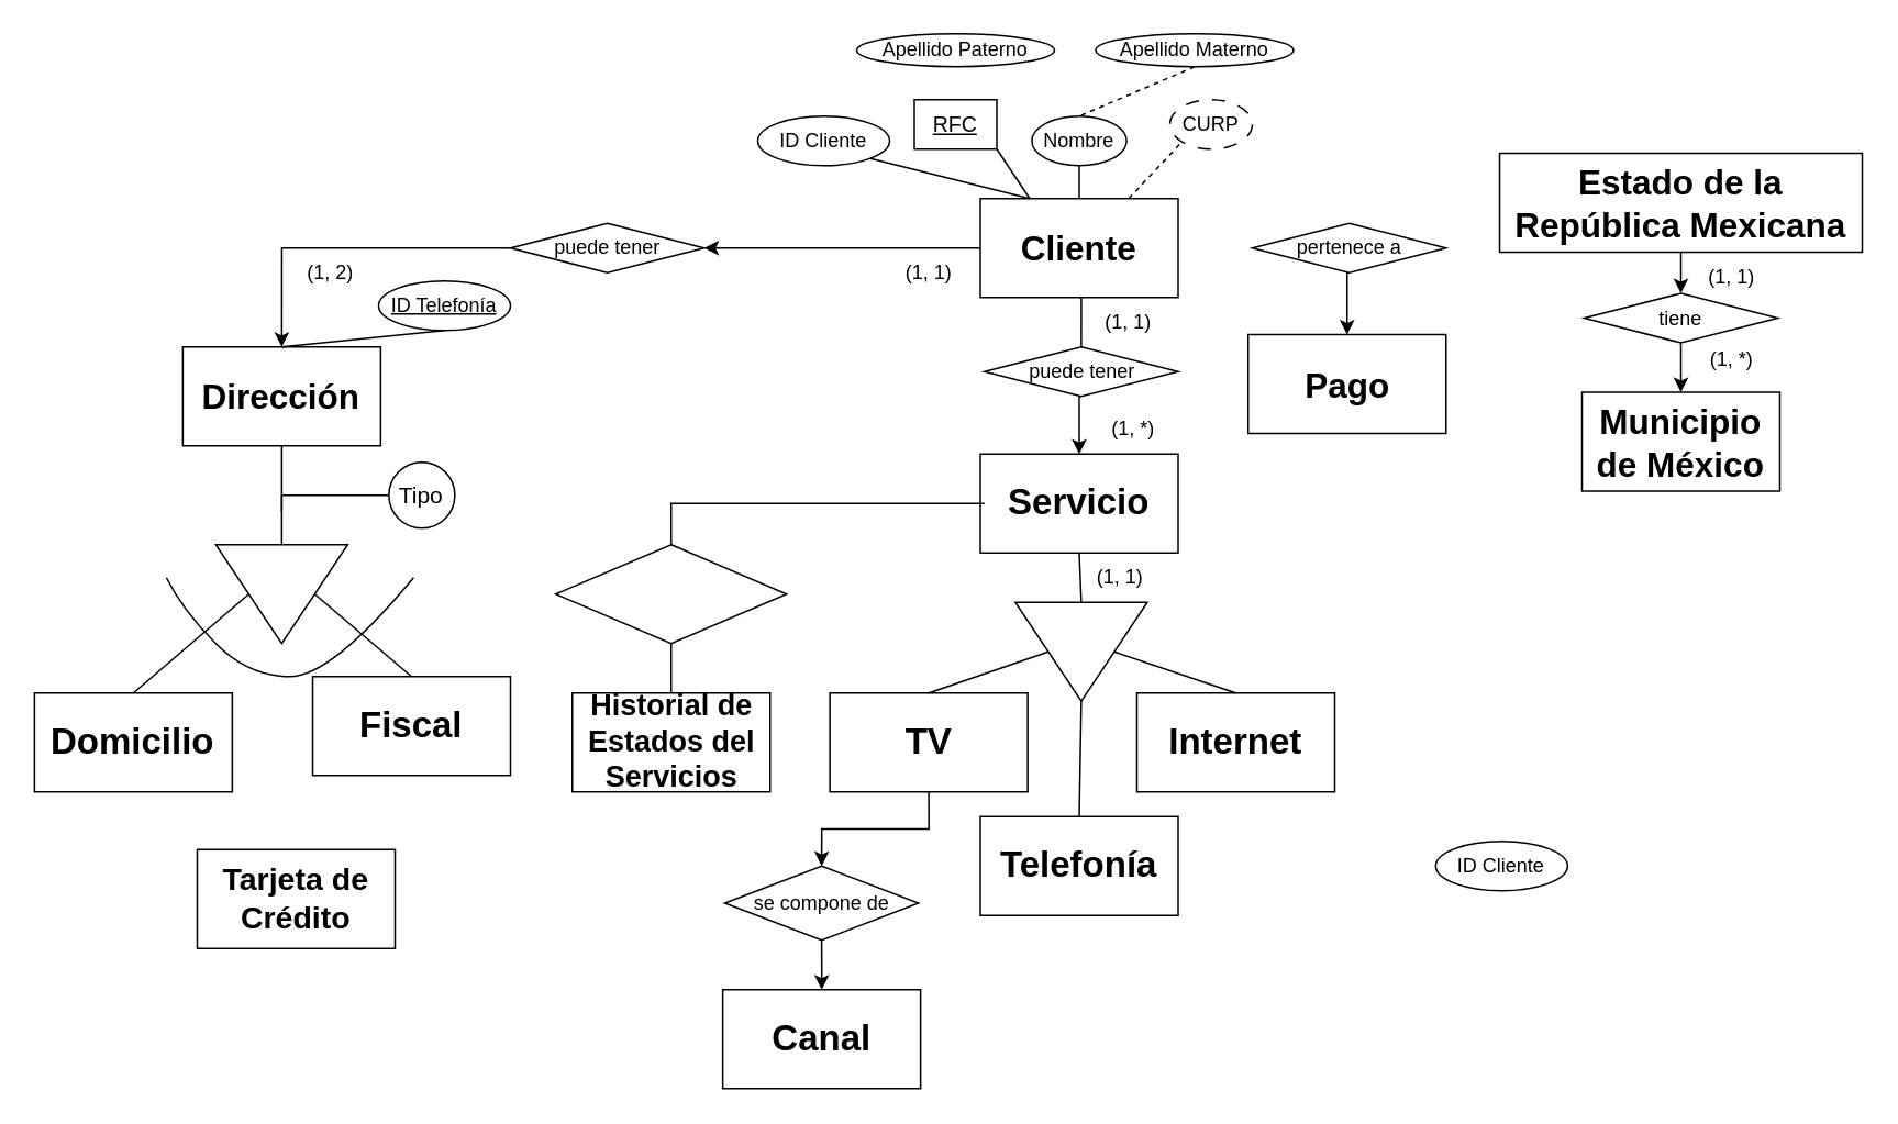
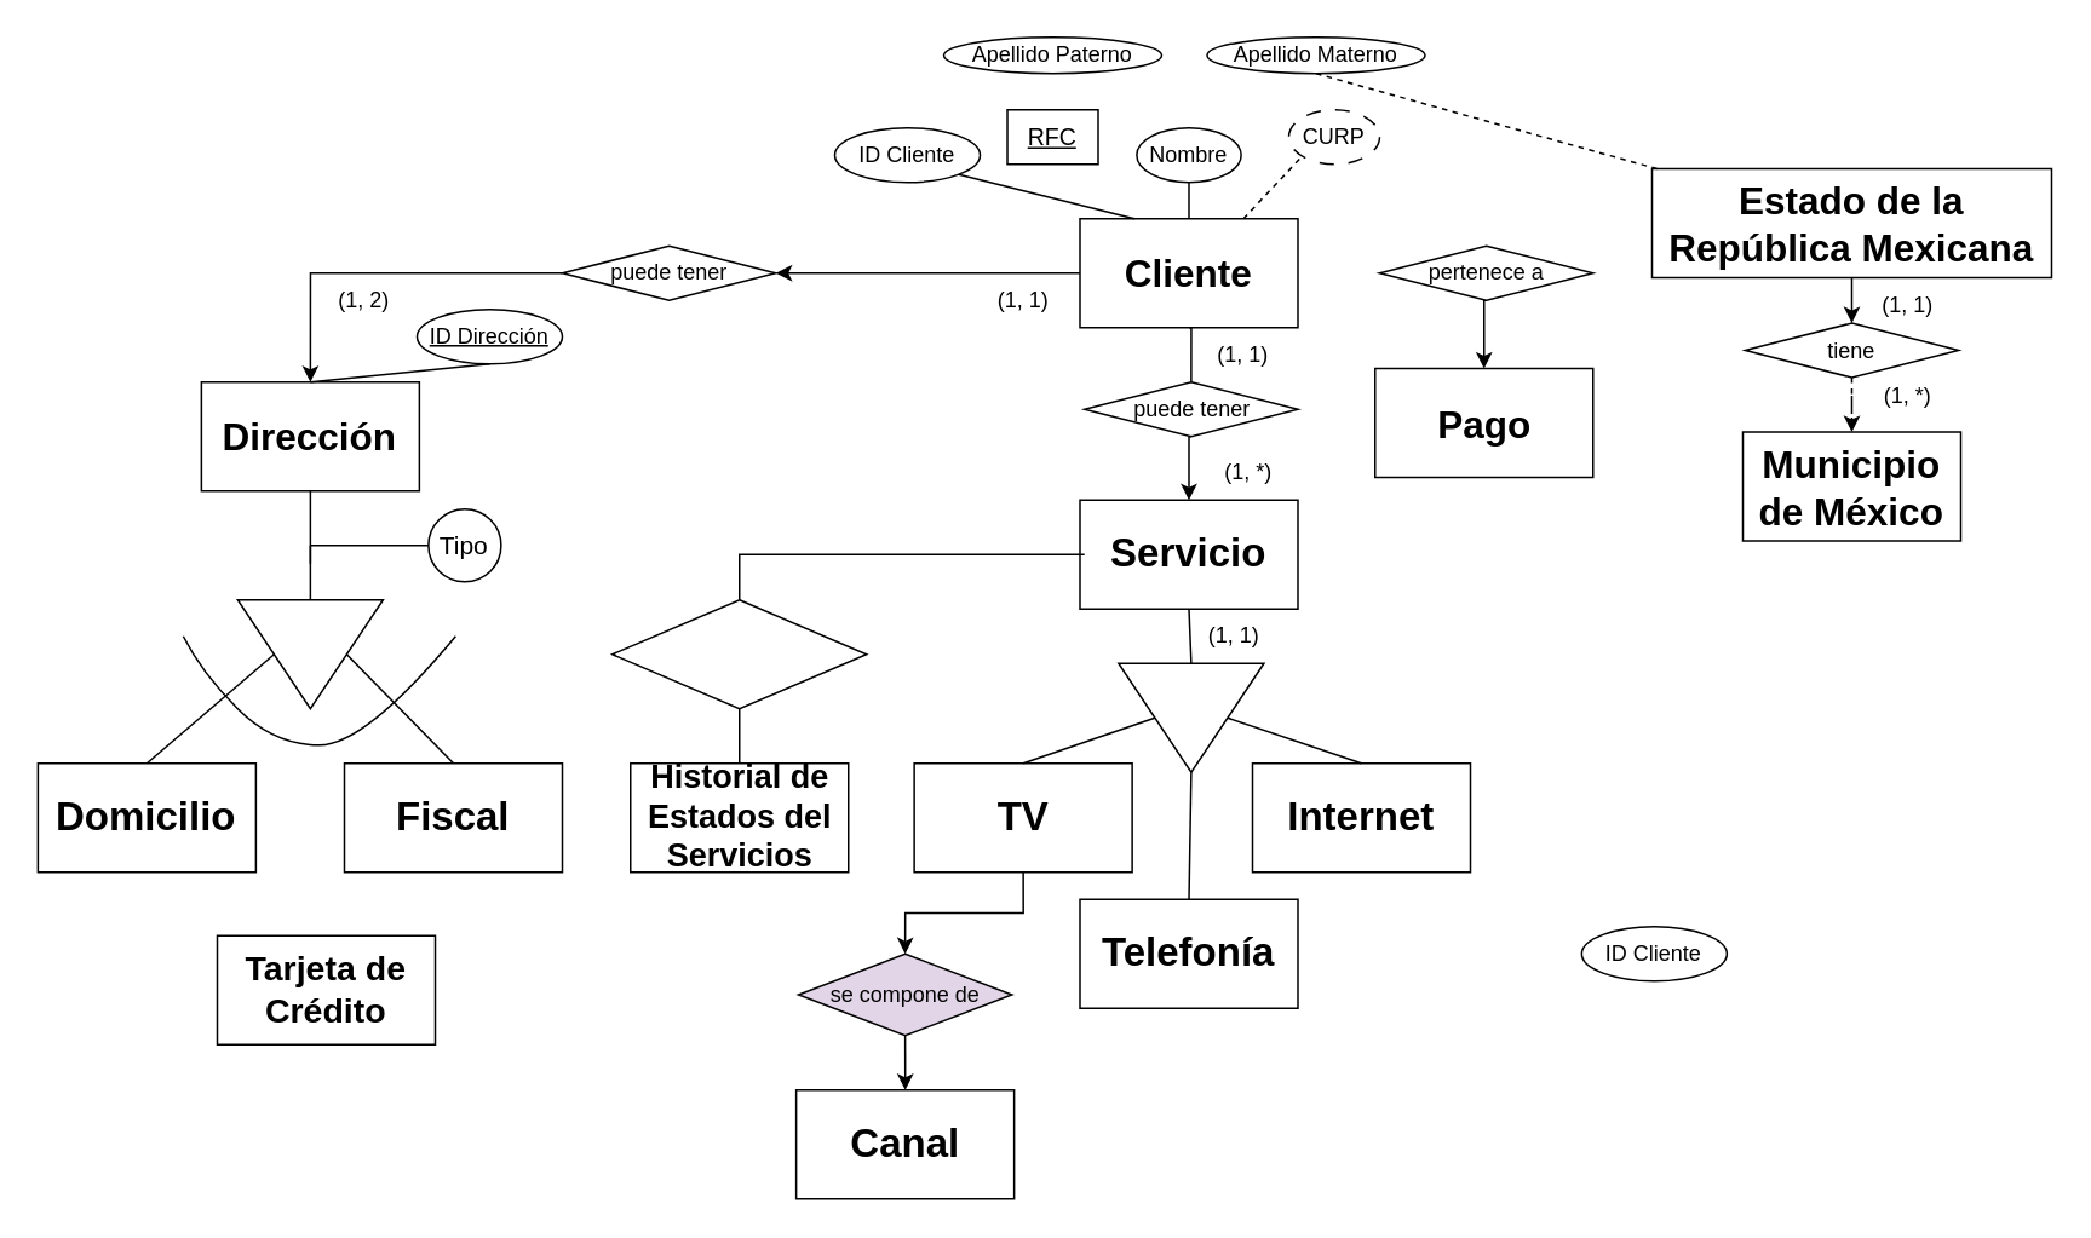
  <mxCell id="0" />
  <mxCell id="1" parent="0" />
  <mxCell id="2" style="edgeStyle=orthogonalEdgeStyle;rounded=0;orthogonalLoop=1;jettySize=auto;html=1;exitX=0.5;exitY=1;exitDx=0;exitDy=0;entryX=0.5;entryY=0;entryDx=0;entryDy=0;endArrow=none;startFill=0;" edge="1" parent="1" source="4" target="50"><mxGeometry relative="1" as="geometry" /></mxCell>
  <mxCell id="3" style="edgeStyle=orthogonalEdgeStyle;rounded=0;orthogonalLoop=1;jettySize=auto;html=1;exitX=0;exitY=0.5;exitDx=0;exitDy=0;entryX=1;entryY=0.5;entryDx=0;entryDy=0;" edge="1" parent="1" source="4" target="54"><mxGeometry relative="1" as="geometry" /></mxCell>
  <mxCell id="4" value="&lt;font style=&quot;font-size: 21px;&quot;&gt;&lt;b&gt;Cliente&lt;/b&gt;&lt;/font&gt;" style="rounded=0;whiteSpace=wrap;html=1;" vertex="1" parent="1"><mxGeometry x="594" y="120" width="120" height="60" as="geometry" /></mxCell>
  <mxCell id="5" value="&lt;font style=&quot;font-size: 21px;&quot;&gt;&lt;b&gt;&lt;font&gt;Dirección&lt;/font&gt;&lt;/b&gt;&lt;/font&gt;" style="rounded=0;whiteSpace=wrap;html=1;" vertex="1" parent="1"><mxGeometry x="110.25" y="210" width="120" height="60" as="geometry" /></mxCell>
  <mxCell id="6" style="edgeStyle=orthogonalEdgeStyle;rounded=0;orthogonalLoop=1;jettySize=auto;html=1;exitX=0.5;exitY=1;exitDx=0;exitDy=0;entryX=0.5;entryY=0;entryDx=0;entryDy=0;" edge="1" parent="1" source="7" target="58"><mxGeometry relative="1" as="geometry" /></mxCell>
  <mxCell id="7" value="&lt;b&gt;&lt;font style=&quot;font-size: 21px;&quot;&gt;Estado de la República Mexicana&lt;/font&gt;&lt;/b&gt;" style="rounded=0;whiteSpace=wrap;html=1;" vertex="1" parent="1"><mxGeometry x="909" y="92.5" width="220" height="60" as="geometry" /></mxCell>
  <mxCell id="8" value="&lt;b&gt;&lt;font style=&quot;font-size: 21px;&quot;&gt;Municipio de México&lt;/font&gt;&lt;/b&gt;" style="rounded=0;whiteSpace=wrap;html=1;" vertex="1" parent="1"><mxGeometry x="959" y="237.5" width="120" height="60" as="geometry" /></mxCell>
  <mxCell id="9" value="&lt;b&gt;&lt;font style=&quot;font-size: 22px;&quot;&gt;Servicio&lt;/font&gt;&lt;/b&gt;" style="rounded=0;whiteSpace=wrap;html=1;" vertex="1" parent="1"><mxGeometry x="594" y="275" width="120" height="60" as="geometry" /></mxCell>
  <mxCell id="10" style="edgeStyle=orthogonalEdgeStyle;rounded=0;orthogonalLoop=1;jettySize=auto;html=1;exitX=0.5;exitY=1;exitDx=0;exitDy=0;entryX=0.5;entryY=0;entryDx=0;entryDy=0;" edge="1" parent="1" source="11" target="66"><mxGeometry relative="1" as="geometry" /></mxCell>
  <mxCell id="11" value="&lt;b&gt;&lt;font style=&quot;font-size: 22px;&quot;&gt;TV&lt;/font&gt;&lt;/b&gt;" style="rounded=0;whiteSpace=wrap;html=1;" vertex="1" parent="1"><mxGeometry x="502.75" y="420" width="120" height="60" as="geometry" /></mxCell>
  <mxCell id="12" value="&lt;b&gt;&lt;font style=&quot;font-size: 22px;&quot;&gt;Telefonía&lt;/font&gt;&lt;/b&gt;" style="rounded=0;whiteSpace=wrap;html=1;" vertex="1" parent="1"><mxGeometry x="594" y="495" width="120" height="60" as="geometry" /></mxCell>
  <mxCell id="13" value="&lt;b&gt;&lt;font style=&quot;font-size: 22px;&quot;&gt;Internet&lt;/font&gt;&lt;/b&gt;" style="rounded=0;whiteSpace=wrap;html=1;" vertex="1" parent="1"><mxGeometry x="689" y="420" width="120" height="60" as="geometry" /></mxCell>
  <mxCell id="14" value="" style="triangle;whiteSpace=wrap;html=1;rotation=90;" vertex="1" parent="1"><mxGeometry x="625.25" y="355" width="60" height="80" as="geometry" /></mxCell>
  <mxCell id="15" value="" style="endArrow=none;html=1;rounded=0;entryX=0.5;entryY=1;entryDx=0;entryDy=0;exitX=0;exitY=0.5;exitDx=0;exitDy=0;" edge="1" parent="1" source="14" target="9"><mxGeometry width="50" height="50" relative="1" as="geometry"><mxPoint x="796.5" y="425" as="sourcePoint" /><mxPoint x="846.5" y="375" as="targetPoint" /></mxGeometry></mxCell>
  <mxCell id="16" value="" style="endArrow=none;html=1;rounded=0;exitX=0.5;exitY=0;exitDx=0;exitDy=0;entryX=0.5;entryY=1;entryDx=0;entryDy=0;" edge="1" parent="1" source="11" target="14"><mxGeometry width="50" height="50" relative="1" as="geometry"><mxPoint x="796.5" y="425" as="sourcePoint" /><mxPoint x="846.5" y="375" as="targetPoint" /></mxGeometry></mxCell>
  <mxCell id="17" value="" style="endArrow=none;html=1;rounded=0;exitX=0.5;exitY=0;exitDx=0;exitDy=0;entryX=1;entryY=0.5;entryDx=0;entryDy=0;" edge="1" parent="1" source="12" target="14"><mxGeometry width="50" height="50" relative="1" as="geometry"><mxPoint x="546.5" y="495" as="sourcePoint" /><mxPoint x="646.5" y="425" as="targetPoint" /></mxGeometry></mxCell>
  <mxCell id="18" value="" style="endArrow=none;html=1;rounded=0;exitX=0.5;exitY=0;exitDx=0;exitDy=0;entryX=0.5;entryY=0;entryDx=0;entryDy=0;" edge="1" parent="1" source="13" target="14"><mxGeometry width="50" height="50" relative="1" as="geometry"><mxPoint x="566.5" y="455" as="sourcePoint" /><mxPoint x="646.5" y="425" as="targetPoint" /></mxGeometry></mxCell>
  <mxCell id="19" value="&lt;b&gt;&lt;font style=&quot;font-size: 21px;&quot;&gt;Pago&lt;/font&gt;&lt;/b&gt;" style="rounded=0;whiteSpace=wrap;html=1;" vertex="1" parent="1"><mxGeometry x="756.5" y="202.5" width="120" height="60" as="geometry" /></mxCell>
  <mxCell id="20" value="&lt;b&gt;&lt;font style=&quot;font-size: 19px;&quot;&gt;Tarjeta de Crédito&lt;/font&gt;&lt;/b&gt;" style="rounded=0;whiteSpace=wrap;html=1;" vertex="1" parent="1"><mxGeometry x="119" y="515" width="120" height="60" as="geometry" /></mxCell>
  <mxCell id="21" value="&lt;font style=&quot;font-size: 18px;&quot;&gt;&lt;b&gt;Historial de Estados del Servicio&lt;font&gt;s&lt;/font&gt;&lt;/b&gt;&lt;/font&gt;" style="rounded=0;whiteSpace=wrap;html=1;" vertex="1" parent="1"><mxGeometry x="346.5" y="420" width="120" height="60" as="geometry" /></mxCell>
  <mxCell id="22" style="edgeStyle=orthogonalEdgeStyle;rounded=0;orthogonalLoop=1;jettySize=auto;html=1;exitX=0.5;exitY=1;exitDx=0;exitDy=0;entryX=0.5;entryY=0;entryDx=0;entryDy=0;endArrow=none;startFill=0;" edge="1" parent="1" source="24" target="21"><mxGeometry relative="1" as="geometry" /></mxCell>
  <mxCell id="23" style="edgeStyle=orthogonalEdgeStyle;rounded=0;orthogonalLoop=1;jettySize=auto;html=1;exitX=0.5;exitY=0;exitDx=0;exitDy=0;entryX=0;entryY=0.5;entryDx=0;entryDy=0;endArrow=none;startFill=0;" edge="1" parent="1" source="24" target="9"><mxGeometry relative="1" as="geometry"><Array as="points"><mxPoint x="406.5" y="305" /><mxPoint x="596.5" y="305" /></Array></mxGeometry></mxCell>
  <mxCell id="24" value="" style="rhombus;whiteSpace=wrap;html=1;" vertex="1" parent="1"><mxGeometry x="336.5" y="330" width="140" height="60" as="geometry" /></mxCell>
  <mxCell id="25" value="&lt;font style=&quot;font-size: 13px;&quot;&gt;&lt;u&gt;RFC&lt;/u&gt;&lt;/font&gt;" style="whiteSpace=wrap;html=1;rounded=0;" vertex="1" parent="1"><mxGeometry x="554" y="60" width="50" height="30" as="geometry" /></mxCell>
  <mxCell id="26" value="Nombre" style="ellipse;whiteSpace=wrap;html=1;" vertex="1" parent="1"><mxGeometry x="625.25" y="70" width="57.5" height="30" as="geometry" /></mxCell>
- <mxCell id="27" value="" style="endArrow=none;html=1;rounded=0;exitX=0.25;exitY=0;exitDx=0;exitDy=0;entryX=1;entryY=1;entryDx=0;entryDy=0;" edge="1" parent="1" source="4" target="25"><mxGeometry width="50" height="50" relative="1" as="geometry"><mxPoint x="594" y="90" as="sourcePoint" /><mxPoint x="644" y="40" as="targetPoint" /></mxGeometry></mxCell>
  <mxCell id="28" value="" style="endArrow=none;html=1;rounded=0;exitX=0.5;exitY=0;exitDx=0;exitDy=0;entryX=0.5;entryY=1;entryDx=0;entryDy=0;" edge="1" parent="1" source="4" target="26"><mxGeometry width="50" height="50" relative="1" as="geometry"><mxPoint x="634" y="130" as="sourcePoint" /><mxPoint x="597" y="76" as="targetPoint" /></mxGeometry></mxCell>
  <mxCell id="29" value="Apellido Paterno" style="ellipse;whiteSpace=wrap;html=1;" vertex="1" parent="1"><mxGeometry x="519" y="20" width="120" height="20" as="geometry" /></mxCell>
  <mxCell id="30" value="Apellido Materno" style="ellipse;whiteSpace=wrap;html=1;" vertex="1" parent="1"><mxGeometry x="664" y="20" width="120" height="20" as="geometry" /></mxCell>
- <mxCell id="31" value="" style="endArrow=none;html=1;rounded=0;exitX=0.5;exitY=1;exitDx=0;exitDy=0;entryX=0.5;entryY=0;entryDx=0;entryDy=0;dashed=1;" edge="1" parent="1" source="30" target="26"><mxGeometry width="50" height="50" relative="1" as="geometry"><mxPoint x="589" y="40" as="sourcePoint" /><mxPoint x="664" y="80" as="targetPoint" /></mxGeometry></mxCell>
+ <mxCell id="31" value="" style="endArrow=none;html=1;rounded=0;exitX=0.5;exitY=1;exitDx=0;exitDy=0;dashed=1;" edge="1" parent="1" source="30" target="7"><mxGeometry width="50" height="50" relative="1" as="geometry"><mxPoint x="589" y="40" as="sourcePoint" /><mxPoint x="664" y="80" as="targetPoint" /></mxGeometry></mxCell>
  <mxCell id="32" value="CURP" style="ellipse;whiteSpace=wrap;html=1;dashed=1;dashPattern=8 8;" vertex="1" parent="1"><mxGeometry x="709" y="60" width="50" height="30" as="geometry" /></mxCell>
  <mxCell id="33" value="" style="endArrow=none;html=1;rounded=0;exitX=0.75;exitY=0;exitDx=0;exitDy=0;entryX=0;entryY=1;entryDx=0;entryDy=0;dashed=1;" edge="1" parent="1" source="4" target="32"><mxGeometry width="50" height="50" relative="1" as="geometry"><mxPoint x="894" y="160" as="sourcePoint" /><mxPoint x="944" y="110" as="targetPoint" /></mxGeometry></mxCell>
  <mxCell id="34" value="ID Cliente" style="ellipse;whiteSpace=wrap;html=1;" vertex="1" parent="1"><mxGeometry x="459" y="70" width="80" height="30" as="geometry" /></mxCell>
  <mxCell id="35" value="" style="endArrow=none;html=1;rounded=0;exitX=0.25;exitY=0;exitDx=0;exitDy=0;entryX=1;entryY=1;entryDx=0;entryDy=0;" edge="1" parent="1" source="4" target="34"><mxGeometry width="50" height="50" relative="1" as="geometry"><mxPoint x="634" y="130" as="sourcePoint" /><mxPoint x="607" y="96" as="targetPoint" /></mxGeometry></mxCell>
- <mxCell id="36" value="&lt;u&gt;ID Telefonía&lt;/u&gt;" style="ellipse;whiteSpace=wrap;html=1;" vertex="1" parent="1"><mxGeometry x="229" y="170" width="80" height="30" as="geometry" /></mxCell>
+ <mxCell id="36" value="&lt;u&gt;ID Dirección&lt;/u&gt;" style="ellipse;whiteSpace=wrap;html=1;" vertex="1" parent="1"><mxGeometry x="229" y="170" width="80" height="30" as="geometry" /></mxCell>
  <mxCell id="37" value="" style="endArrow=none;html=1;rounded=0;exitX=0.5;exitY=1;exitDx=0;exitDy=0;entryX=0.5;entryY=0;entryDx=0;entryDy=0;" edge="1" parent="1" source="36" target="5"><mxGeometry width="50" height="50" relative="1" as="geometry"><mxPoint x="365.25" y="110" as="sourcePoint" /><mxPoint x="415.25" y="60" as="targetPoint" /></mxGeometry></mxCell>
  <mxCell id="38" value="" style="triangle;whiteSpace=wrap;html=1;rotation=90;" vertex="1" parent="1"><mxGeometry x="140.25" y="320" width="60" height="80" as="geometry" /></mxCell>
  <mxCell id="39" value="&lt;b&gt;&lt;font style=&quot;font-size: 22px;&quot;&gt;Domicilio&lt;/font&gt;&lt;/b&gt;" style="rounded=0;whiteSpace=wrap;html=1;" vertex="1" parent="1"><mxGeometry x="20.25" y="420" width="120" height="60" as="geometry" /></mxCell>
- <mxCell id="40" value="&lt;b&gt;&lt;font style=&quot;font-size: 22px;&quot;&gt;Fiscal&lt;/font&gt;&lt;/b&gt;" style="rounded=0;whiteSpace=wrap;html=1;" vertex="1" parent="1"><mxGeometry x="189" y="410" width="120" height="60" as="geometry" /></mxCell>
+ <mxCell id="40" value="&lt;b&gt;&lt;font style=&quot;font-size: 22px;&quot;&gt;Fiscal&lt;/font&gt;&lt;/b&gt;" style="rounded=0;whiteSpace=wrap;html=1;" vertex="1" parent="1"><mxGeometry x="189" y="420" width="120" height="60" as="geometry" /></mxCell>
  <mxCell id="41" value="" style="endArrow=none;html=1;rounded=0;exitX=0.5;exitY=0;exitDx=0;exitDy=0;entryX=0.5;entryY=1;entryDx=0;entryDy=0;" edge="1" parent="1" source="39" target="38"><mxGeometry width="50" height="50" relative="1" as="geometry"><mxPoint x="364" y="410" as="sourcePoint" /><mxPoint x="414" y="360" as="targetPoint" /></mxGeometry></mxCell>
  <mxCell id="42" value="" style="endArrow=none;html=1;rounded=0;exitX=0.5;exitY=0;exitDx=0;exitDy=0;entryX=0.5;entryY=0;entryDx=0;entryDy=0;" edge="1" parent="1" source="40" target="38"><mxGeometry width="50" height="50" relative="1" as="geometry"><mxPoint x="90" y="420" as="sourcePoint" /><mxPoint x="159" y="370" as="targetPoint" /></mxGeometry></mxCell>
  <mxCell id="43" value="" style="curved=1;endArrow=none;html=1;rounded=0;startFill=0;" edge="1" parent="1"><mxGeometry width="50" height="50" relative="1" as="geometry"><mxPoint x="250.25" y="350" as="sourcePoint" /><mxPoint x="100.25" y="350" as="targetPoint" /><Array as="points"><mxPoint x="200.25" y="410" /><mxPoint x="150.25" y="410" /><mxPoint x="110.25" y="370" /></Array></mxGeometry></mxCell>
  <mxCell id="44" value="&lt;font style=&quot;font-size: 14px;&quot;&gt;Tipo&lt;/font&gt;" style="ellipse;whiteSpace=wrap;html=1;aspect=fixed;" vertex="1" parent="1"><mxGeometry x="235.25" y="280" width="40" height="40" as="geometry" /></mxCell>
  <mxCell id="45" value="" style="endArrow=none;html=1;rounded=0;exitX=0;exitY=0.5;exitDx=0;exitDy=0;" edge="1" parent="1" source="38"><mxGeometry width="50" height="50" relative="1" as="geometry"><mxPoint x="420.25" y="390" as="sourcePoint" /><mxPoint x="170.25" y="300" as="targetPoint" /></mxGeometry></mxCell>
  <mxCell id="46" value="" style="endArrow=none;html=1;rounded=0;exitX=0;exitY=0.5;exitDx=0;exitDy=0;" edge="1" parent="1" source="44"><mxGeometry width="50" height="50" relative="1" as="geometry"><mxPoint x="179.25" y="340" as="sourcePoint" /><mxPoint x="170.25" y="300" as="targetPoint" /></mxGeometry></mxCell>
  <mxCell id="47" value="" style="endArrow=none;html=1;rounded=0;entryX=0.5;entryY=1;entryDx=0;entryDy=0;" edge="1" parent="1" target="5"><mxGeometry width="50" height="50" relative="1" as="geometry"><mxPoint x="170.25" y="310" as="sourcePoint" /><mxPoint x="190.25" y="320" as="targetPoint" /></mxGeometry></mxCell>
  <mxCell id="48" value="ID Cliente" style="ellipse;whiteSpace=wrap;html=1;" vertex="1" parent="1"><mxGeometry x="870.25" y="510" width="80" height="30" as="geometry" /></mxCell>
  <mxCell id="49" style="edgeStyle=orthogonalEdgeStyle;rounded=0;orthogonalLoop=1;jettySize=auto;html=1;exitX=0.5;exitY=1;exitDx=0;exitDy=0;entryX=0.5;entryY=0;entryDx=0;entryDy=0;" edge="1" parent="1" source="50" target="9"><mxGeometry relative="1" as="geometry" /></mxCell>
  <mxCell id="50" value="puede tener" style="rhombus;whiteSpace=wrap;html=1;" vertex="1" parent="1"><mxGeometry x="596.5" y="210" width="117.5" height="30" as="geometry" /></mxCell>
  <mxCell id="51" value="(1, 1)" style="text;html=1;align=center;verticalAlign=middle;whiteSpace=wrap;rounded=0;" vertex="1" parent="1"><mxGeometry x="654" y="180" width="60" height="30" as="geometry" /></mxCell>
  <mxCell id="52" value="(1, *)" style="text;html=1;align=center;verticalAlign=middle;whiteSpace=wrap;rounded=0;" vertex="1" parent="1"><mxGeometry x="656.5" y="245" width="60" height="30" as="geometry" /></mxCell>
  <mxCell id="53" style="edgeStyle=orthogonalEdgeStyle;rounded=0;orthogonalLoop=1;jettySize=auto;html=1;exitX=0;exitY=0.5;exitDx=0;exitDy=0;entryX=0.5;entryY=0;entryDx=0;entryDy=0;" edge="1" parent="1" source="54" target="5"><mxGeometry relative="1" as="geometry" /></mxCell>
  <mxCell id="54" value="puede tener" style="rhombus;whiteSpace=wrap;html=1;" vertex="1" parent="1"><mxGeometry x="309" y="135" width="117.5" height="30" as="geometry" /></mxCell>
  <mxCell id="55" value="(1, 2)" style="text;html=1;align=center;verticalAlign=middle;whiteSpace=wrap;rounded=0;" vertex="1" parent="1"><mxGeometry x="170.25" y="150" width="60" height="30" as="geometry" /></mxCell>
  <mxCell id="56" value="(1, 1)" style="text;html=1;align=center;verticalAlign=middle;whiteSpace=wrap;rounded=0;" vertex="1" parent="1"><mxGeometry x="532.75" y="150" width="60" height="30" as="geometry" /></mxCell>
- <mxCell id="57" style="edgeStyle=orthogonalEdgeStyle;rounded=0;orthogonalLoop=1;jettySize=auto;html=1;exitX=0.5;exitY=1;exitDx=0;exitDy=0;" edge="1" parent="1" source="58" target="8"><mxGeometry relative="1" as="geometry" /></mxCell>
+ <mxCell id="57" style="edgeStyle=orthogonalEdgeStyle;rounded=0;orthogonalLoop=1;jettySize=auto;html=1;exitX=0.5;exitY=1;exitDx=0;exitDy=0;dashed=1;" edge="1" parent="1" source="58" target="8"><mxGeometry relative="1" as="geometry" /></mxCell>
  <mxCell id="58" value="tiene" style="rhombus;whiteSpace=wrap;html=1;" vertex="1" parent="1"><mxGeometry x="960.25" y="177.5" width="117.5" height="30" as="geometry" /></mxCell>
  <mxCell id="59" value="(1, *)" style="text;html=1;align=center;verticalAlign=middle;whiteSpace=wrap;rounded=0;" vertex="1" parent="1"><mxGeometry x="1020.25" y="202.5" width="60" height="30" as="geometry" /></mxCell>
  <mxCell id="60" value="(1, 1)" style="text;html=1;align=center;verticalAlign=middle;whiteSpace=wrap;rounded=0;" vertex="1" parent="1"><mxGeometry x="1020.25" y="152.5" width="60" height="30" as="geometry" /></mxCell>
  <mxCell id="61" style="edgeStyle=orthogonalEdgeStyle;rounded=0;orthogonalLoop=1;jettySize=auto;html=1;exitX=0.5;exitY=1;exitDx=0;exitDy=0;entryX=0.5;entryY=0;entryDx=0;entryDy=0;" edge="1" parent="1" source="62" target="19"><mxGeometry relative="1" as="geometry" /></mxCell>
  <mxCell id="62" value="pertenece a" style="rhombus;whiteSpace=wrap;html=1;" vertex="1" parent="1"><mxGeometry x="759" y="135" width="117.5" height="30" as="geometry" /></mxCell>
  <mxCell id="63" value="(1, 1)" style="text;html=1;align=center;verticalAlign=middle;whiteSpace=wrap;rounded=0;" vertex="1" parent="1"><mxGeometry x="649" y="335" width="60" height="30" as="geometry" /></mxCell>
  <mxCell id="64" value="&lt;b&gt;&lt;font style=&quot;font-size: 22px;&quot;&gt;Canal&lt;/font&gt;&lt;/b&gt;" style="rounded=0;whiteSpace=wrap;html=1;" vertex="1" parent="1"><mxGeometry x="437.75" y="600" width="120" height="60" as="geometry" /></mxCell>
  <mxCell id="65" style="edgeStyle=orthogonalEdgeStyle;rounded=0;orthogonalLoop=1;jettySize=auto;html=1;exitX=0.5;exitY=1;exitDx=0;exitDy=0;" edge="1" parent="1" source="66" target="64"><mxGeometry relative="1" as="geometry" /></mxCell>
- <mxCell id="66" value="se compone de" style="rhombus;whiteSpace=wrap;html=1;" vertex="1" parent="1"><mxGeometry x="439" y="525" width="117.5" height="45" as="geometry" /></mxCell>
+ <mxCell id="66" value="se compone de" style="rhombus;whiteSpace=wrap;html=1;fillColor=#e1d5e7;" vertex="1" parent="1"><mxGeometry x="439" y="525" width="117.5" height="45" as="geometry" /></mxCell>
